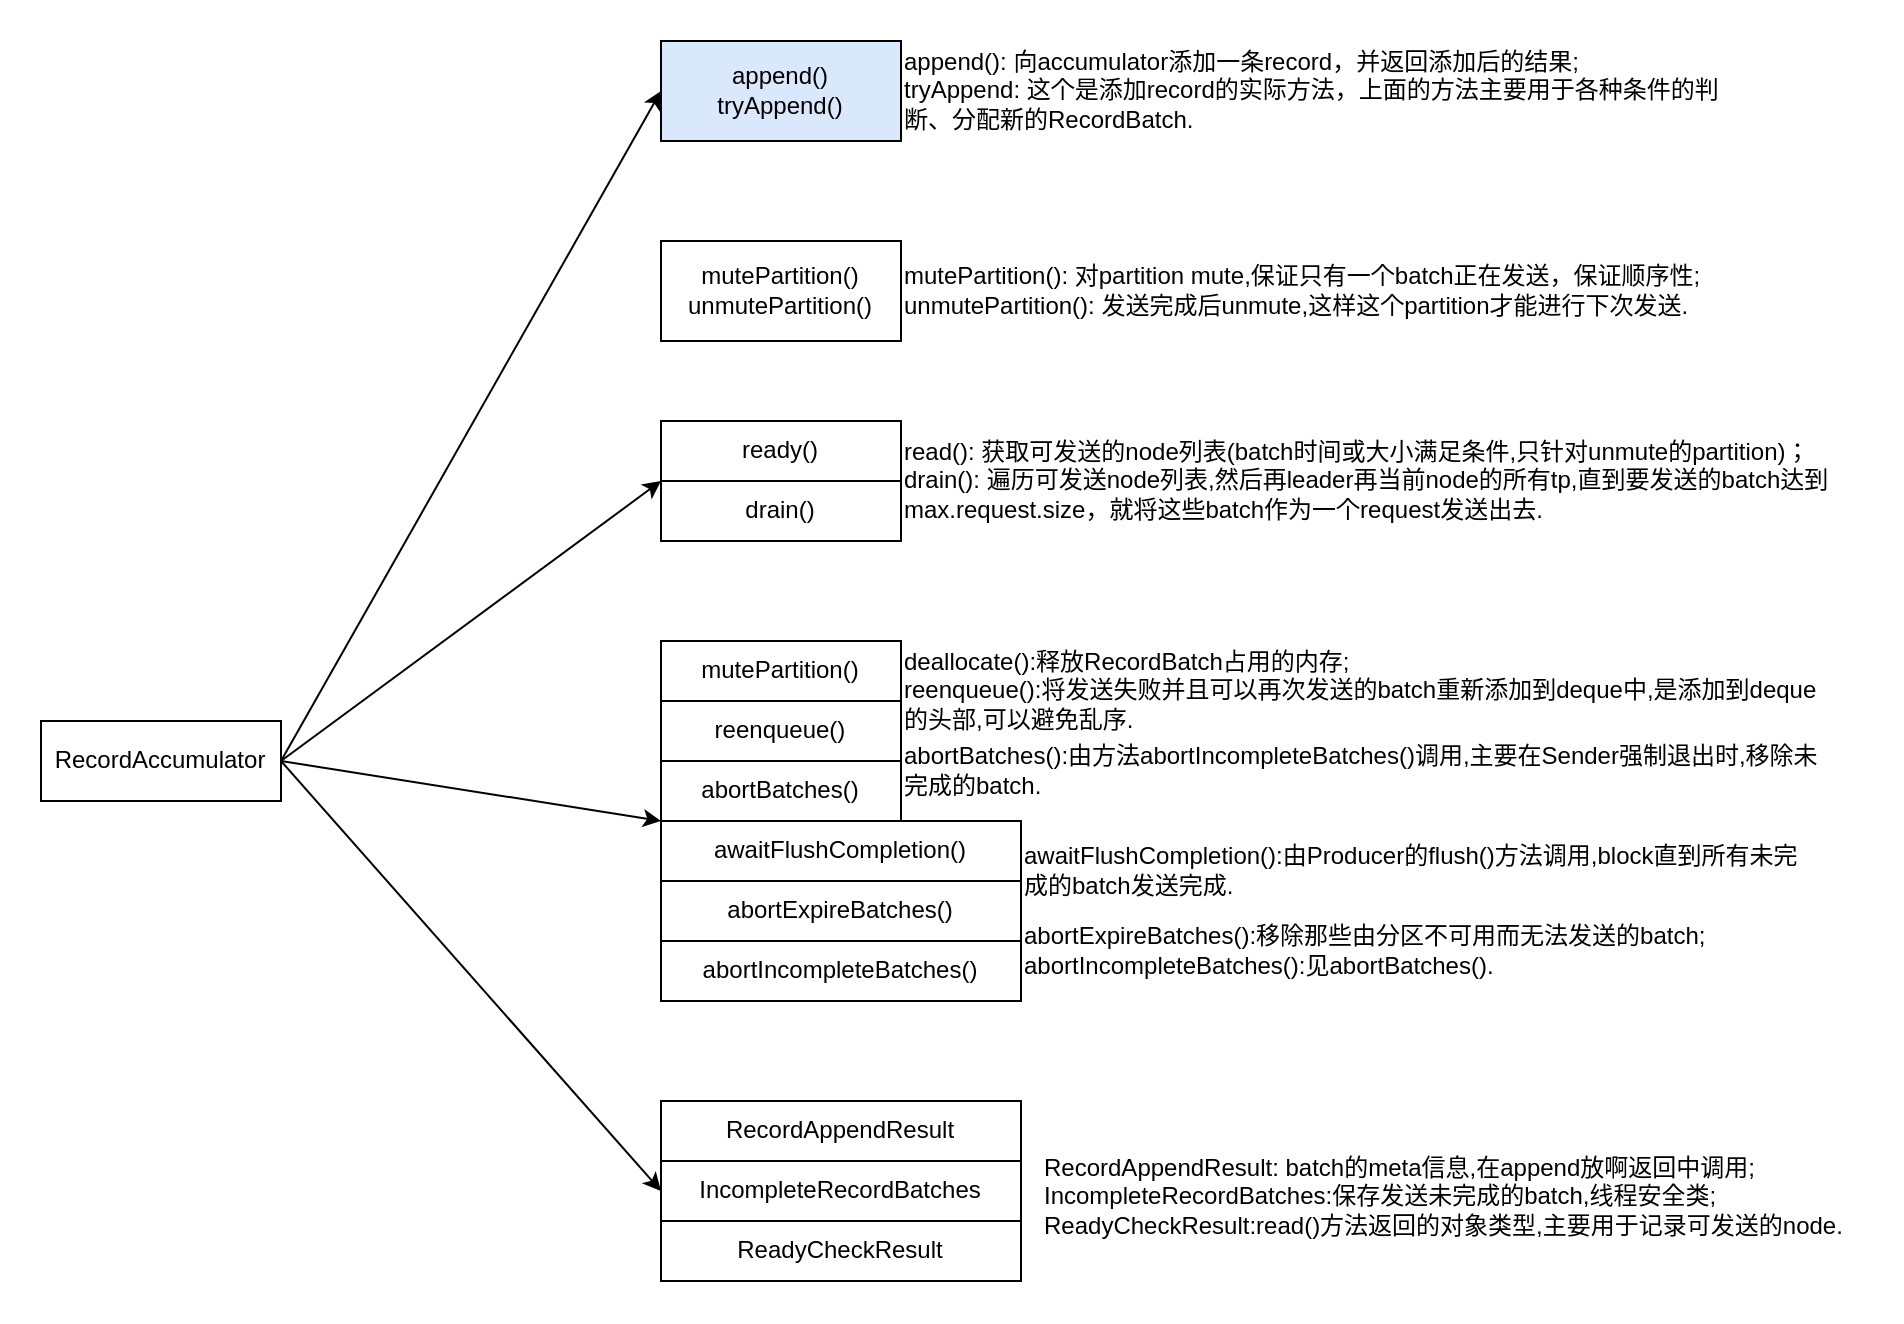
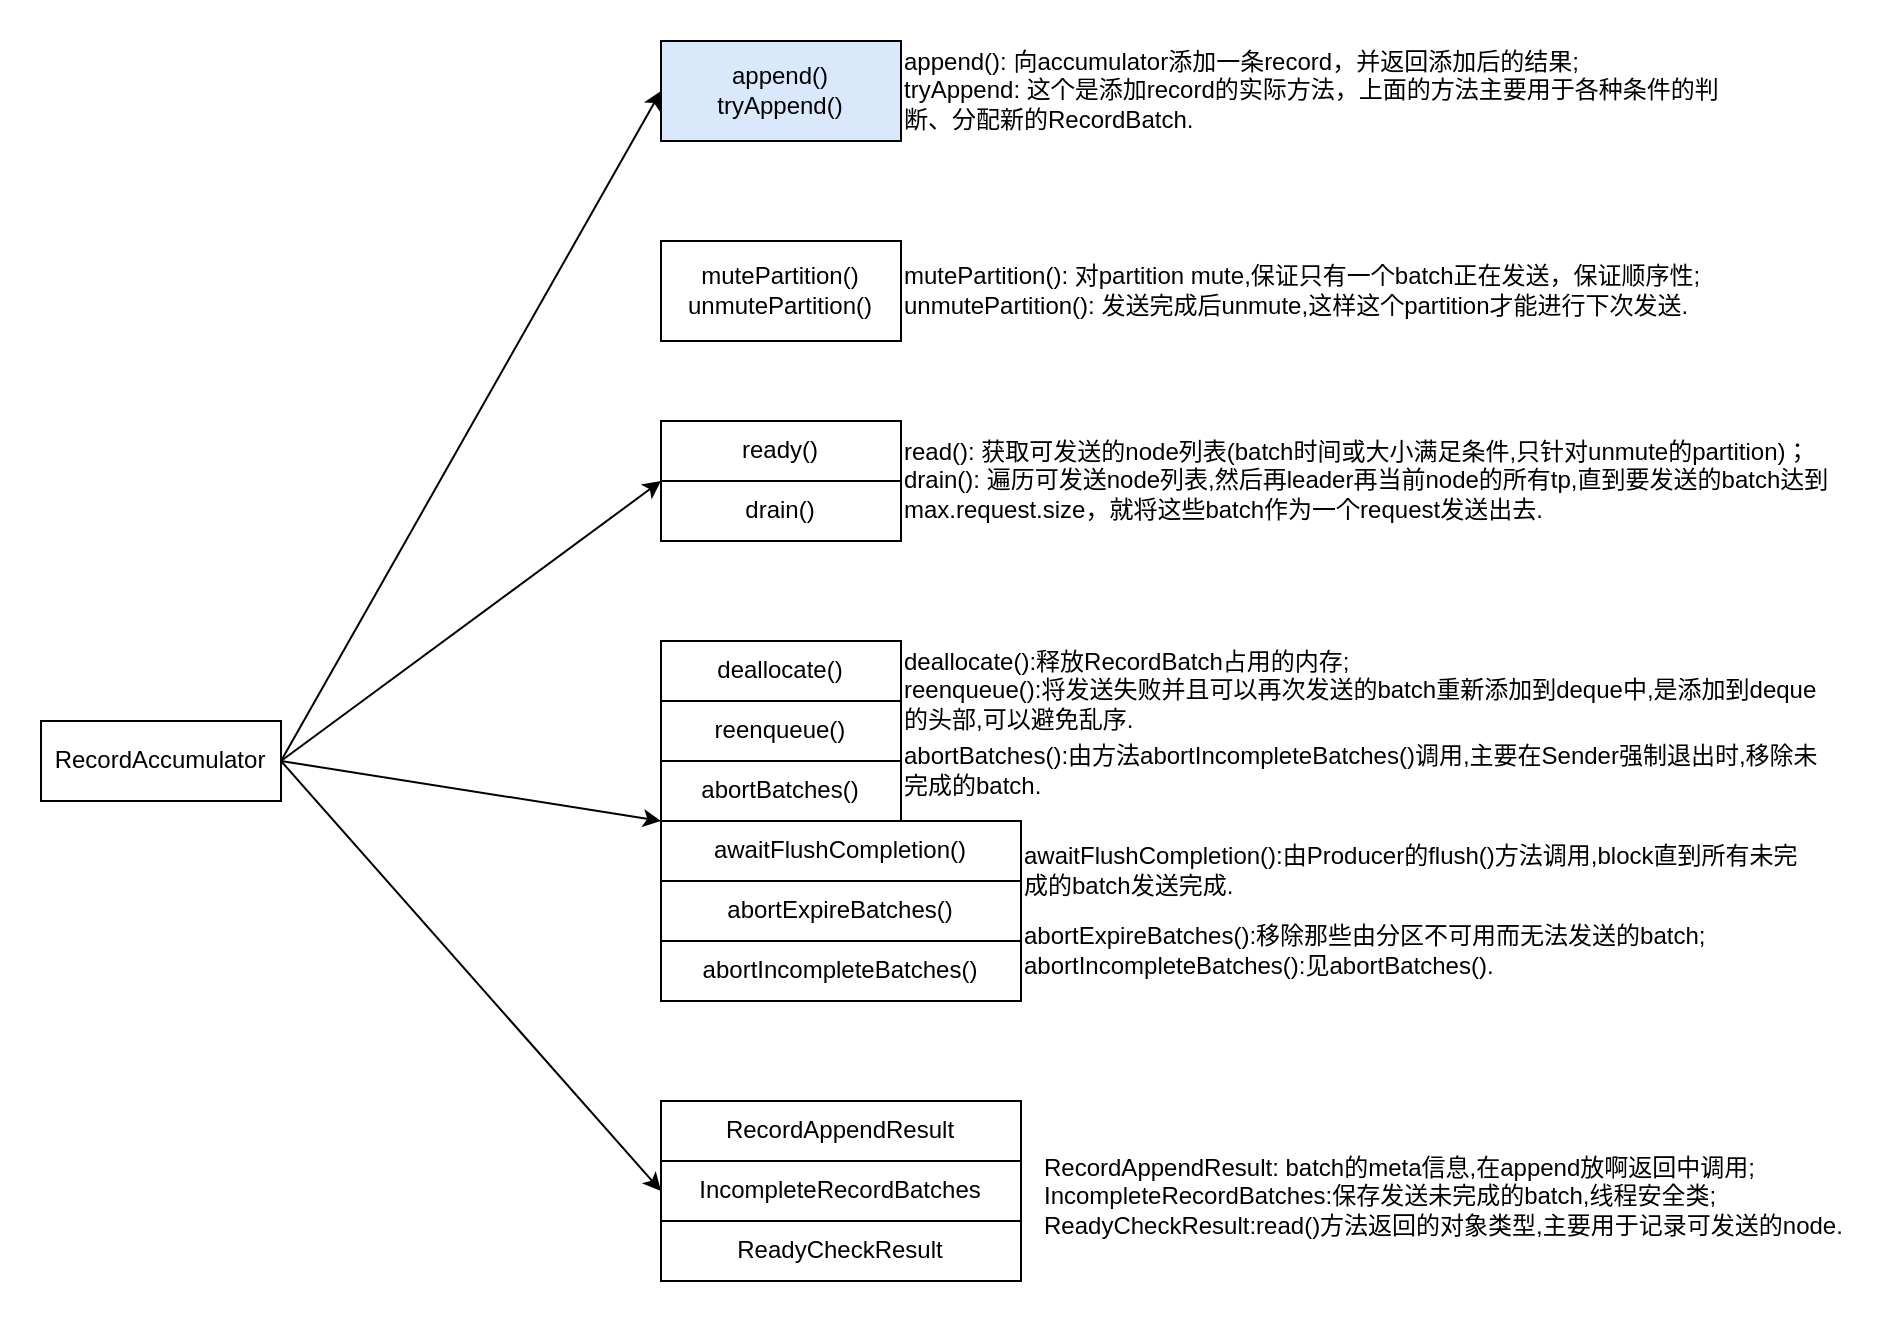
  <mxCell id="0" />
  <mxCell id="1" parent="0" />
  <mxCell id="2" value="RecordAccumulator" style="rounded=0;whiteSpace=wrap;html=1;" vertex="1" parent="1"><mxGeometry x="20" y="360" width="120" height="40" as="geometry" /></mxCell>
  <mxCell id="3" value="append()&lt;br&gt;tryAppend()" style="rounded=0;whiteSpace=wrap;html=1;fillColor=#dae8fc;" vertex="1" parent="1"><mxGeometry x="330" y="20" width="120" height="50" as="geometry" /></mxCell>
  <mxCell id="4" value="mutePartition()&lt;br&gt;unmutePartition()" style="rounded=0;whiteSpace=wrap;html=1;" vertex="1" parent="1"><mxGeometry x="330" y="120" width="120" height="50" as="geometry" /></mxCell>
  <mxCell id="5" value="ready()" style="rounded=0;whiteSpace=wrap;html=1;" vertex="1" parent="1"><mxGeometry x="330" y="210" width="120" height="30" as="geometry" /></mxCell>
  <mxCell id="6" value="drain()" style="rounded=0;whiteSpace=wrap;html=1;" vertex="1" parent="1"><mxGeometry x="330" y="240" width="120" height="30" as="geometry" /></mxCell>
- <mxCell id="7" value="mutePartition()" style="rounded=0;whiteSpace=wrap;html=1;" vertex="1" parent="1"><mxGeometry x="330" y="320" width="120" height="30" as="geometry" /></mxCell>
+ <mxCell id="7" value="deallocate()" style="rounded=0;whiteSpace=wrap;html=1;" vertex="1" parent="1"><mxGeometry x="330" y="320" width="120" height="30" as="geometry" /></mxCell>
  <mxCell id="8" value="reenqueue()" style="rounded=0;whiteSpace=wrap;html=1;" vertex="1" parent="1"><mxGeometry x="330" y="350" width="120" height="30" as="geometry" /></mxCell>
  <mxCell id="9" value="abortBatches()" style="rounded=0;whiteSpace=wrap;html=1;" vertex="1" parent="1"><mxGeometry x="330" y="380" width="120" height="30" as="geometry" /></mxCell>
  <mxCell id="10" value="awaitFlushCompletion()" style="rounded=0;whiteSpace=wrap;html=1;" vertex="1" parent="1"><mxGeometry x="330" y="410" width="180" height="30" as="geometry" /></mxCell>
  <mxCell id="11" value="abortExpireBatches()" style="rounded=0;whiteSpace=wrap;html=1;" vertex="1" parent="1"><mxGeometry x="330" y="440" width="180" height="30" as="geometry" /></mxCell>
  <mxCell id="12" value="abortIncompleteBatches()" style="rounded=0;whiteSpace=wrap;html=1;" vertex="1" parent="1"><mxGeometry x="330" y="470" width="180" height="30" as="geometry" /></mxCell>
  <mxCell id="13" value="RecordAppendResult" style="rounded=0;whiteSpace=wrap;html=1;" vertex="1" parent="1"><mxGeometry x="330" y="550" width="180" height="30" as="geometry" /></mxCell>
  <mxCell id="14" value="IncompleteRecordBatches" style="rounded=0;whiteSpace=wrap;html=1;" vertex="1" parent="1"><mxGeometry x="330" y="580" width="180" height="30" as="geometry" /></mxCell>
  <mxCell id="15" value="ReadyCheckResult" style="rounded=0;whiteSpace=wrap;html=1;" vertex="1" parent="1"><mxGeometry x="330" y="610" width="180" height="30" as="geometry" /></mxCell>
  <mxCell id="16" value="append(): 向accumulator添加一条record，并返回添加后的结果;&lt;br&gt;tryAppend: 这个是添加record的实际方法，上面的方法主要用于各种条件的判断、分配新的RecordBatch." style="text;html=1;strokeColor=none;fillColor=none;align=left;verticalAlign=middle;whiteSpace=wrap;rounded=0;" vertex="1" parent="1"><mxGeometry x="450" y="30" width="420" height="30" as="geometry" /></mxCell>
  <mxCell id="17" value="mutePartition(): 对partition mute,保证只有一个batch正在发送，保证顺序性;&lt;br&gt;unmutePartition(): 发送完成后unmute,这样这个partition才能进行下次发送." style="text;html=1;strokeColor=none;fillColor=none;align=left;verticalAlign=middle;whiteSpace=wrap;rounded=0;" vertex="1" parent="1"><mxGeometry x="450" y="130" width="430" height="30" as="geometry" /></mxCell>
  <mxCell id="18" value="read(): 获取可发送的node列表(batch时间或大小满足条件,只针对unmute的partition)；&lt;br&gt;drain(): 遍历可发送node列表,然后再leader再当前node的所有tp,直到要发送的batch达到max.request.size，就将这些batch作为一个request发送出去." style="text;html=1;strokeColor=none;fillColor=none;align=left;verticalAlign=middle;whiteSpace=wrap;rounded=0;" vertex="1" parent="1"><mxGeometry x="450" y="220" width="470" height="40" as="geometry" /></mxCell>
  <mxCell id="19" value="deallocate():释放RecordBatch占用的内存;&lt;br&gt;reenqueue():将发送失败并且可以再次发送的batch重新添加到deque中,是添加到deque的头部,可以避免乱序." style="text;html=1;strokeColor=none;fillColor=none;align=left;verticalAlign=middle;whiteSpace=wrap;rounded=0;" vertex="1" parent="1"><mxGeometry x="450" y="330" width="470" height="30" as="geometry" /></mxCell>
  <mxCell id="20" value="abortBatches():由方法abortIncompleteBatches()调用,主要在Sender强制退出时,移除未完成的batch." style="text;html=1;strokeColor=none;fillColor=none;align=left;verticalAlign=middle;whiteSpace=wrap;rounded=0;" vertex="1" parent="1"><mxGeometry x="450" y="370" width="470" height="30" as="geometry" /></mxCell>
  <mxCell id="21" value="awaitFlushCompletion():由Producer的flush()方法调用,block直到所有未完成的batch发送完成." style="text;html=1;strokeColor=none;fillColor=none;align=left;verticalAlign=middle;whiteSpace=wrap;rounded=0;" vertex="1" parent="1"><mxGeometry x="510" y="420" width="400" height="30" as="geometry" /></mxCell>
  <mxCell id="22" value="&lt;span style=&quot;text-align: center&quot;&gt;abortExpireBatches():移除那些由分区不可用而无法发送的batch;&lt;br&gt;&lt;/span&gt;&lt;span style=&quot;text-align: center&quot;&gt;abortIncompleteBatches():见abortBatches().&lt;/span&gt;&lt;span style=&quot;text-align: center&quot;&gt;&lt;br&gt;&lt;/span&gt;" style="text;html=1;strokeColor=none;fillColor=none;align=left;verticalAlign=middle;whiteSpace=wrap;rounded=0;" vertex="1" parent="1"><mxGeometry x="510" y="460" width="410" height="30" as="geometry" /></mxCell>
  <mxCell id="23" value="&lt;span style=&quot;text-align: center&quot;&gt;RecordAppendResult: batch的meta信息,在append放啊返回中调用;&lt;br&gt;&lt;/span&gt;&lt;span style=&quot;text-align: center&quot;&gt;IncompleteRecordBatches:保存发送未完成的batch,线程安全类;&lt;br&gt;&lt;/span&gt;&lt;span style=&quot;text-align: center&quot;&gt;ReadyCheckResult:read()方法返回的对象类型,主要用于记录可发送的node.&lt;/span&gt;&lt;span style=&quot;text-align: center&quot;&gt;&lt;br&gt;&lt;/span&gt;&lt;span style=&quot;text-align: center&quot;&gt;&lt;br&gt;&lt;/span&gt;" style="text;html=1;strokeColor=none;fillColor=none;align=left;verticalAlign=middle;whiteSpace=wrap;rounded=0;" vertex="1" parent="1"><mxGeometry x="520" y="590" width="410" height="30" as="geometry" /></mxCell>
  <mxCell id="24" value="" style="endArrow=classic;html=1;rounded=0;entryX=0;entryY=0.5;entryDx=0;entryDy=0;exitX=1;exitY=0.5;exitDx=0;exitDy=0;" edge="1" parent="1" source="2" target="3"><mxGeometry width="50" height="50" relative="1" as="geometry"><mxPoint x="180" y="190" as="sourcePoint" /><mxPoint x="230" y="140" as="targetPoint" /></mxGeometry></mxCell>
  <mxCell id="25" value="" style="endArrow=classic;html=1;rounded=0;entryX=0;entryY=0;entryDx=0;entryDy=0;exitX=1;exitY=0.5;exitDx=0;exitDy=0;" edge="1" parent="1" source="2" target="6"><mxGeometry width="50" height="50" relative="1" as="geometry"><mxPoint y="410" as="sourcePoint" x="150" /><mxPoint x="250" y="390" as="targetPoint" /></mxGeometry></mxCell>
  <mxCell id="26" value="" style="endArrow=classic;html=1;rounded=0;exitX=1;exitY=0.5;exitDx=0;exitDy=0;entryX=0;entryY=0;entryDx=0;entryDy=0;" edge="1" parent="1" source="2" target="10"><mxGeometry width="50" height="50" relative="1" as="geometry"><mxPoint x="190" y="510" as="sourcePoint" /><mxPoint x="240" y="460" as="targetPoint" /></mxGeometry></mxCell>
  <mxCell id="27" value="" style="endArrow=classic;html=1;rounded=0;exitX=1;exitY=0.5;exitDx=0;exitDy=0;entryX=0;entryY=0.5;entryDx=0;entryDy=0;" edge="1" parent="1" source="2" target="14"><mxGeometry width="50" height="50" relative="1" as="geometry"><mxPoint x="180" y="440" as="sourcePoint" /><mxPoint x="190" y="510" as="targetPoint" /></mxGeometry></mxCell>
